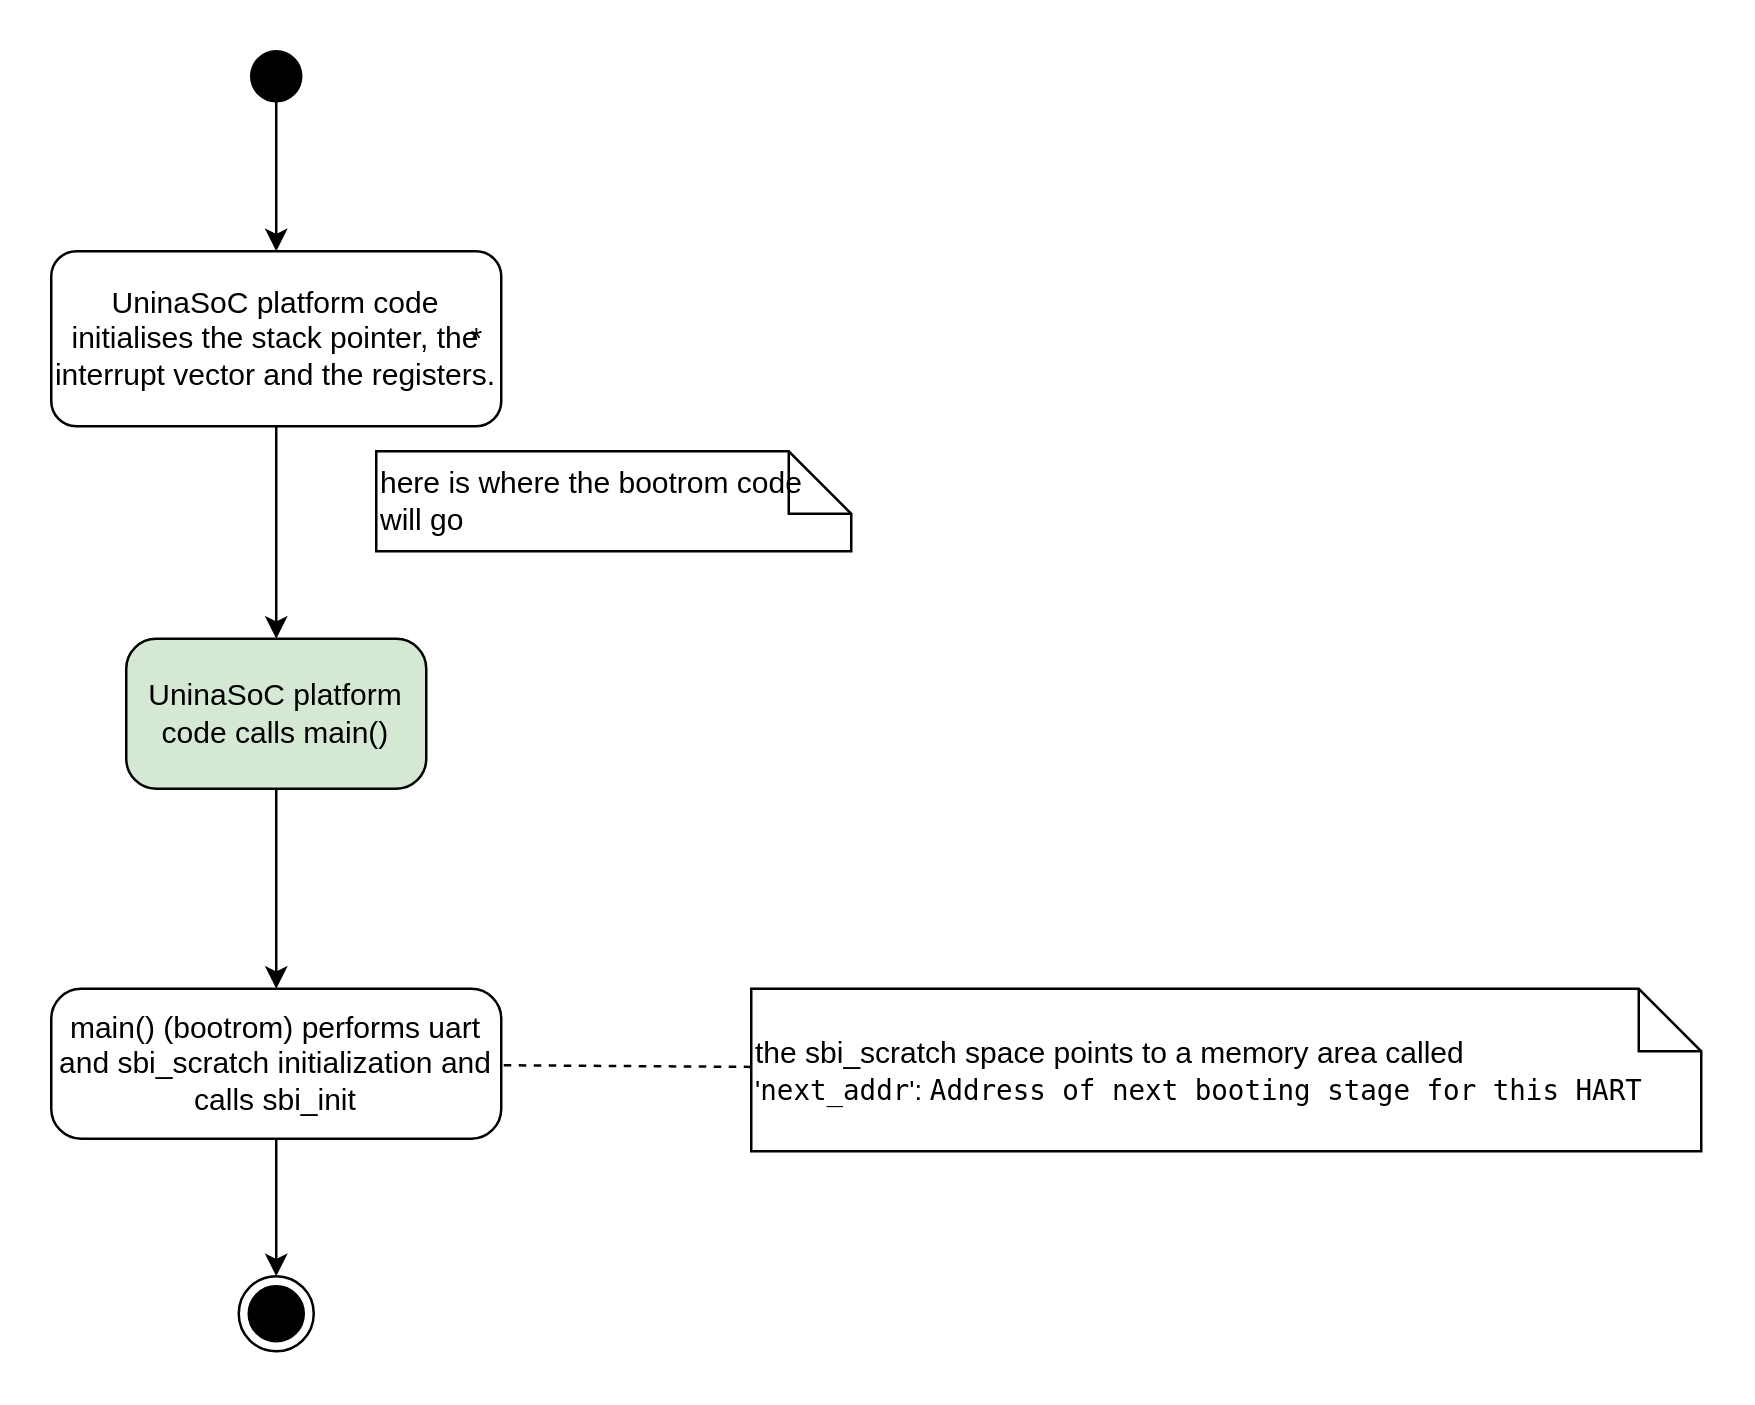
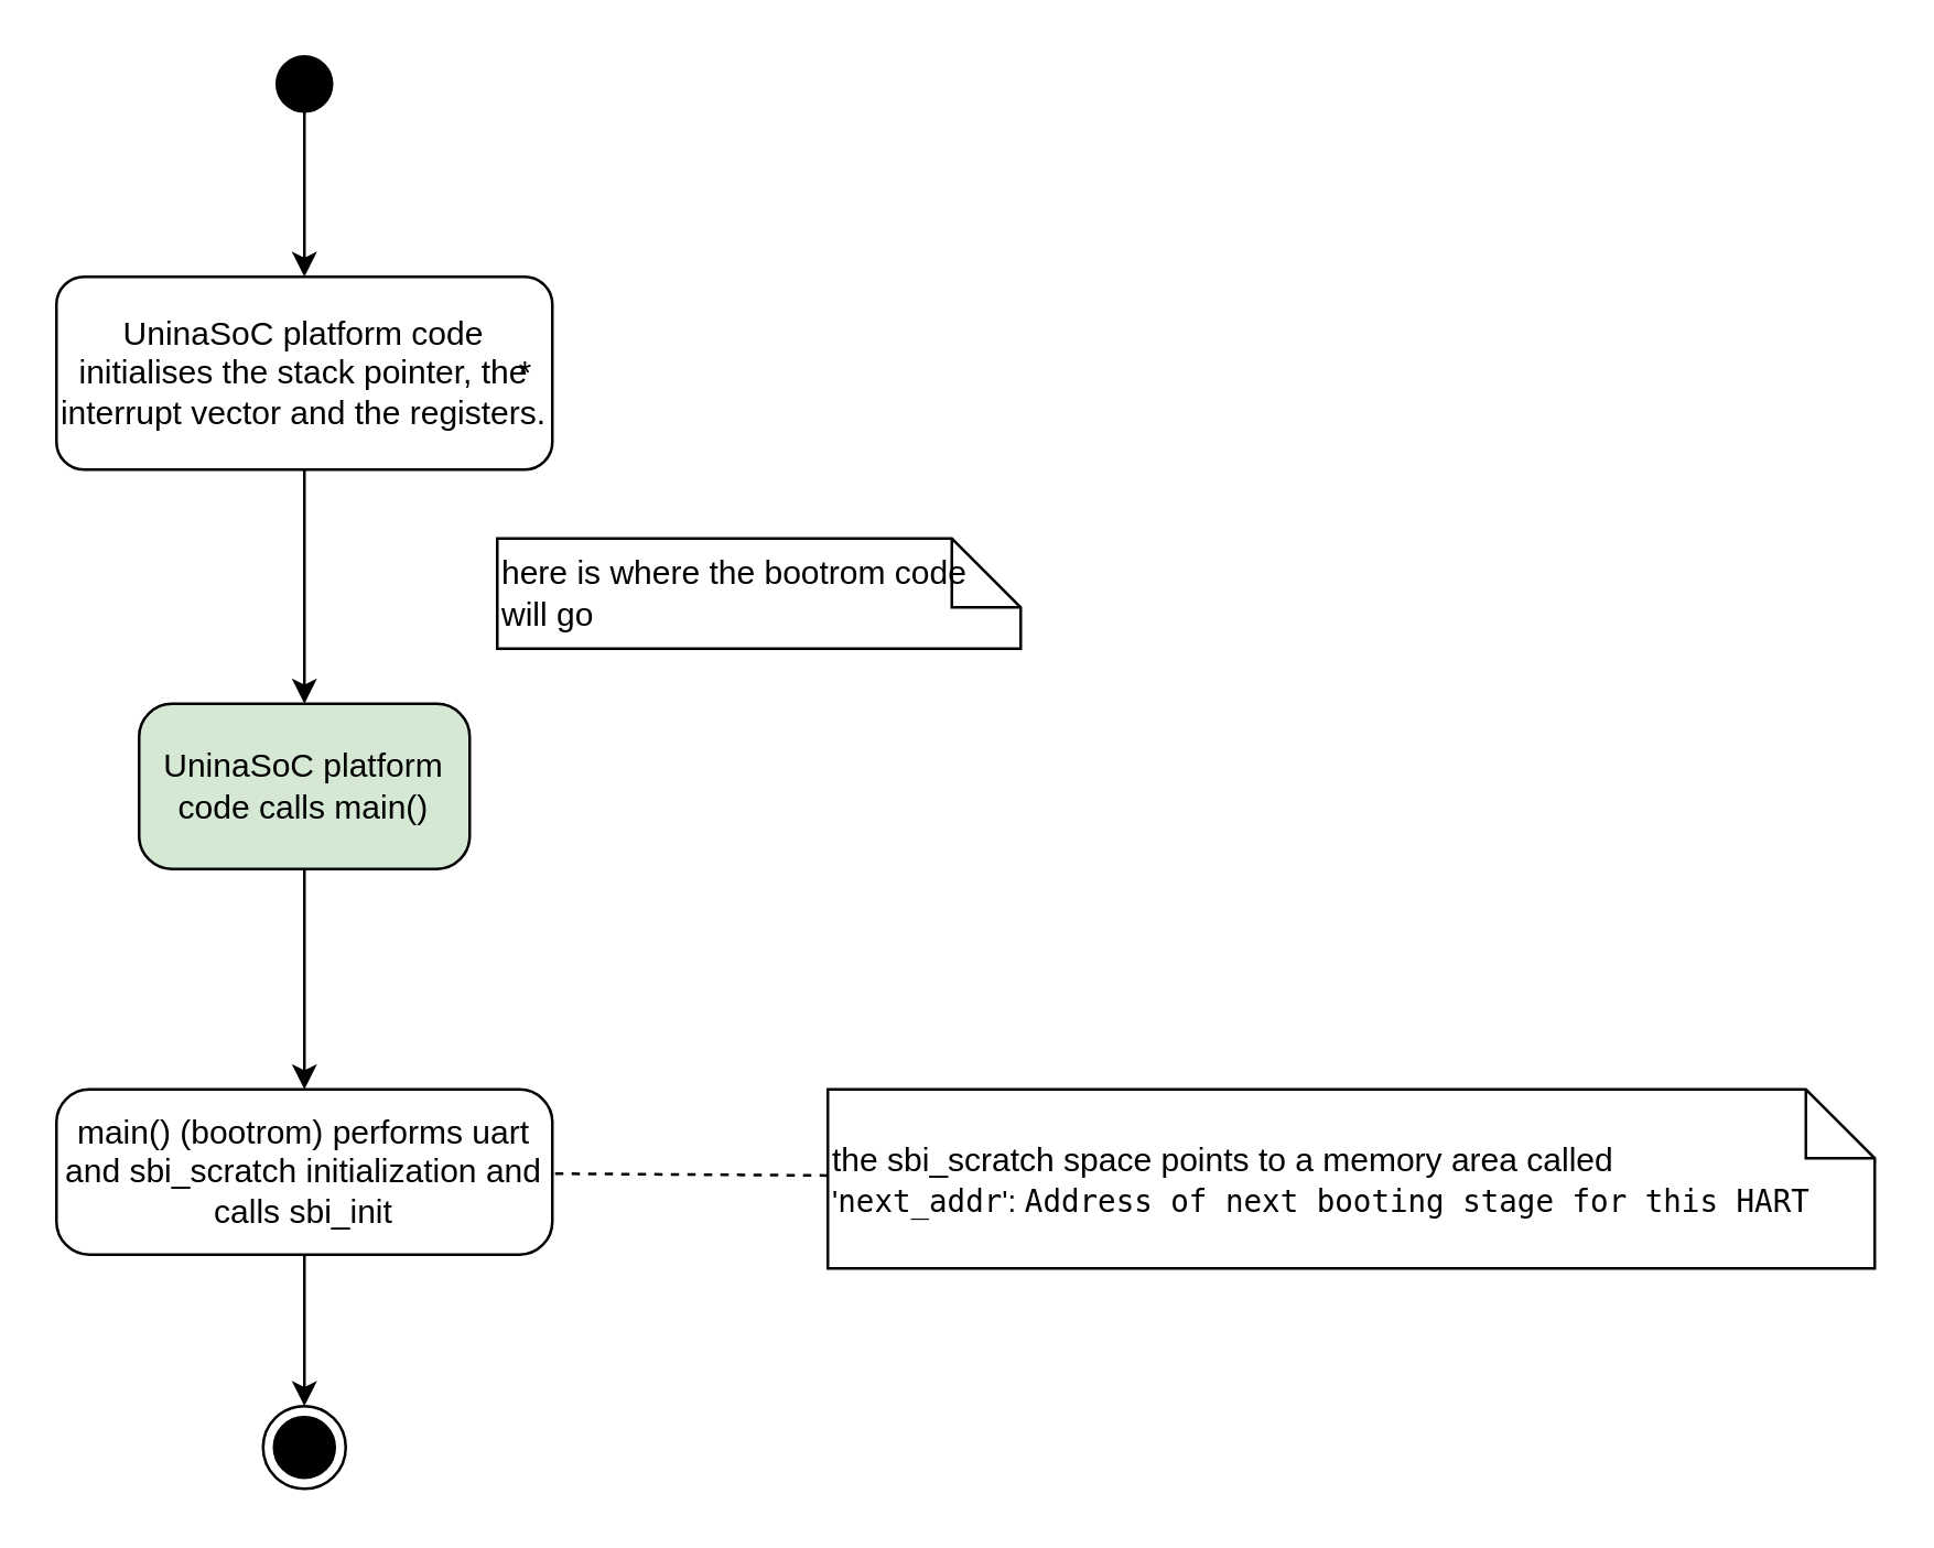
  <mxCell id="0" />
  <mxCell id="1" parent="0" />
  <mxCell id="2" style="edgeStyle=none;html=1;exitX=0.5;exitY=1;exitDx=0;exitDy=0;entryX=0.5;entryY=0;entryDx=0;entryDy=0;" edge="1" parent="1" source="3" target="5"><mxGeometry relative="1" as="geometry" /></mxCell>
  <mxCell id="3" value="" style="ellipse;fillColor=strokeColor;html=1;" vertex="1" parent="1"><mxGeometry x="100" y="20" width="20" height="20" as="geometry" /></mxCell>
  <mxCell id="4" value="" style="edgeStyle=none;html=1;" edge="1" parent="1" source="5" target="8"><mxGeometry relative="1" as="geometry" /></mxCell>
  <mxCell id="5" value="UninaSoC platform code initialises the stack pointer, the interrupt vector and the registers." style="html=1;dashed=0;rounded=1;absoluteArcSize=1;arcSize=20;verticalAlign=middle;align=center;whiteSpace=wrap;" vertex="1" parent="1"><mxGeometry x="20" y="100" width="180" height="70" as="geometry" /></mxCell>
  <mxCell id="6" value="*" style="text;resizeWidth=0;resizeHeight=0;points=[];part=1;verticalAlign=middle;align=center;html=1;" vertex="1" parent="5"><mxGeometry x="1" y="0.5" width="20" height="20" relative="1" as="geometry"><mxPoint x="-20" y="-10" as="offset" /></mxGeometry></mxCell>
  <mxCell id="7" value="" style="edgeStyle=none;html=1;" edge="1" parent="1" source="8" target="11"><mxGeometry relative="1" as="geometry" /></mxCell>
  <mxCell id="8" value="UninaSoC platform code calls main()" style="rounded=1;whiteSpace=wrap;html=1;dashed=0;arcSize=20;fillColor=#d5e8d4;" vertex="1" parent="1"><mxGeometry x="50" y="255" width="120" height="60" as="geometry" /></mxCell>
- <mxCell id="9" value="here is where the bootrom code will go" style="shape=note2;boundedLbl=1;whiteSpace=wrap;html=1;size=25;verticalAlign=middle;align=left;" vertex="1" parent="1"><mxGeometry x="150" y="180" width="190" height="40" as="geometry" /></mxCell>
+ <mxCell id="9" value="here is where the bootrom code will go" style="shape=note2;boundedLbl=1;whiteSpace=wrap;html=1;size=25;verticalAlign=middle;align=left;" vertex="1" parent="1"><mxGeometry x="180" y="195" width="190" height="40" as="geometry" /></mxCell>
  <mxCell id="10" style="edgeStyle=none;html=1;entryX=0.5;entryY=0;entryDx=0;entryDy=0;" edge="1" parent="1" source="11" target="12"><mxGeometry relative="1" as="geometry" /></mxCell>
  <mxCell id="11" value="main() (bootrom) performs uart and sbi_scratch initialization and calls sbi_init" style="whiteSpace=wrap;html=1;rounded=1;dashed=0;arcSize=20;" vertex="1" parent="1"><mxGeometry x="20" y="395" width="180" height="60" as="geometry" /></mxCell>
  <mxCell id="12" value="" style="ellipse;html=1;shape=endState;fillColor=strokeColor;" vertex="1" parent="1"><mxGeometry x="95" y="510" width="30" height="30" as="geometry" /></mxCell>
  <mxCell id="13" value="" style="edgeStyle=none;html=1;endArrow=none;endFill=0;dashed=1;" edge="1" parent="1" source="14" target="11"><mxGeometry relative="1" as="geometry" /></mxCell>
  <mxCell id="14" value="&lt;p&gt;the sbi_scratch space points to a memory area called &lt;font style=&quot;font-size: 11px;&quot;&gt;'&lt;span style=&quot;color: rgb(0, 0, 0); background-color: rgb(255, 255, 255); font-family: &amp;quot;Droid Sans Mono&amp;quot;, &amp;quot;monospace&amp;quot;, monospace; white-space: pre;&quot;&gt;next_addr&lt;/span&gt;&lt;span style=&quot;background-color: transparent;&quot;&gt;':&amp;nbsp;&lt;/span&gt;&lt;font style=&quot;color: rgb(0, 0, 0);&quot;&gt;&lt;span style=&quot;background-color: rgb(255, 255, 255); font-family: &amp;quot;Droid Sans Mono&amp;quot;, &amp;quot;monospace&amp;quot;, monospace; white-space: pre;&quot;&gt;Address of next booting stage for this HART &lt;/span&gt;&lt;span style=&quot;background-color: transparent;&quot;&gt;&amp;nbsp;&lt;/span&gt;&lt;/font&gt;&lt;/font&gt;&lt;/p&gt;" style="shape=note2;boundedLbl=1;html=1;size=25;verticalAlign=middle;align=left;whiteSpace=wrap;" vertex="1" parent="1"><mxGeometry x="300" y="395" width="380" height="65" as="geometry" /></mxCell>
